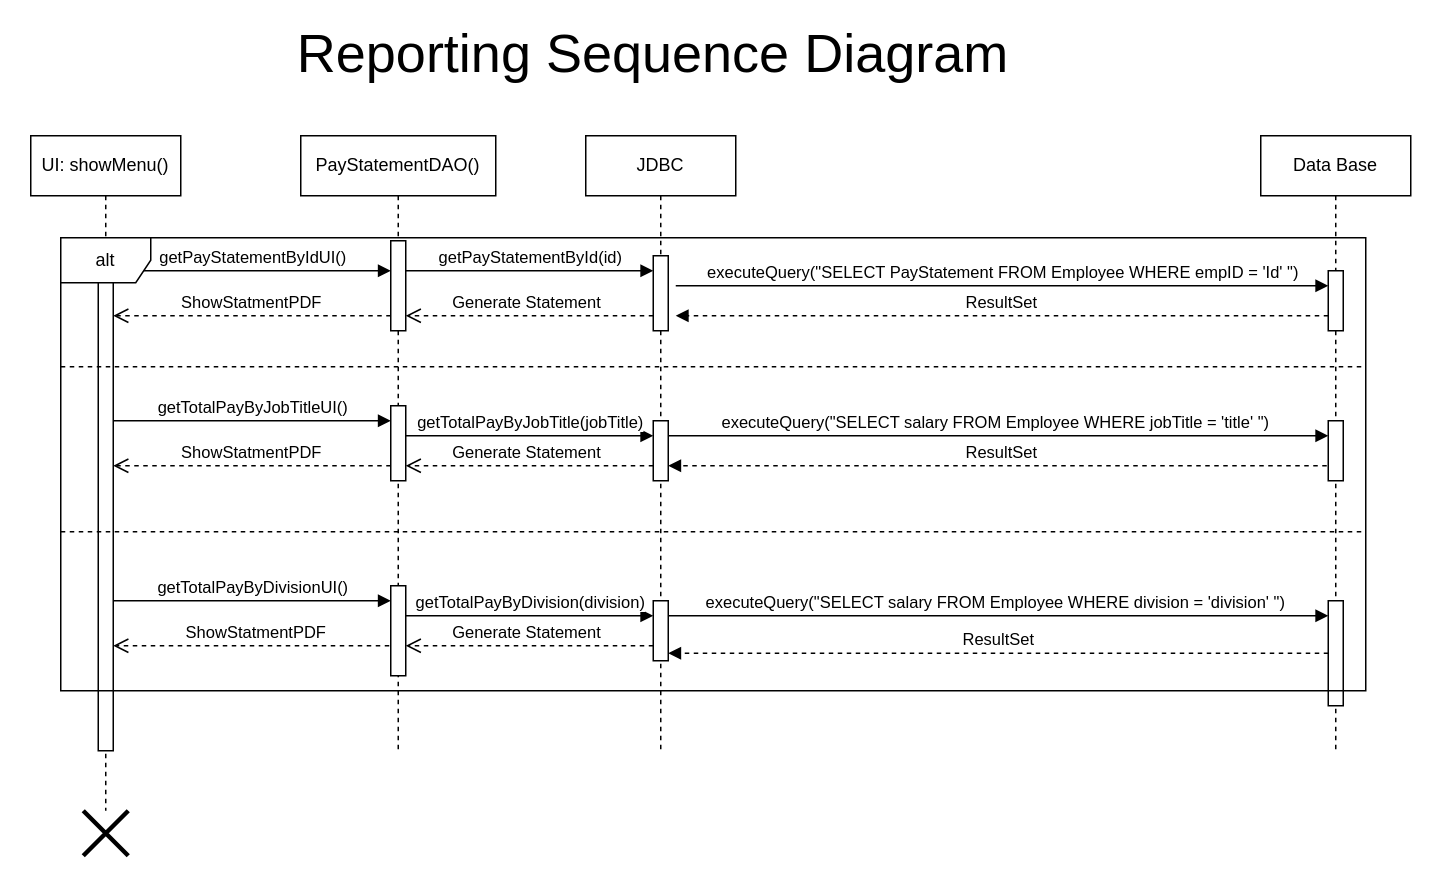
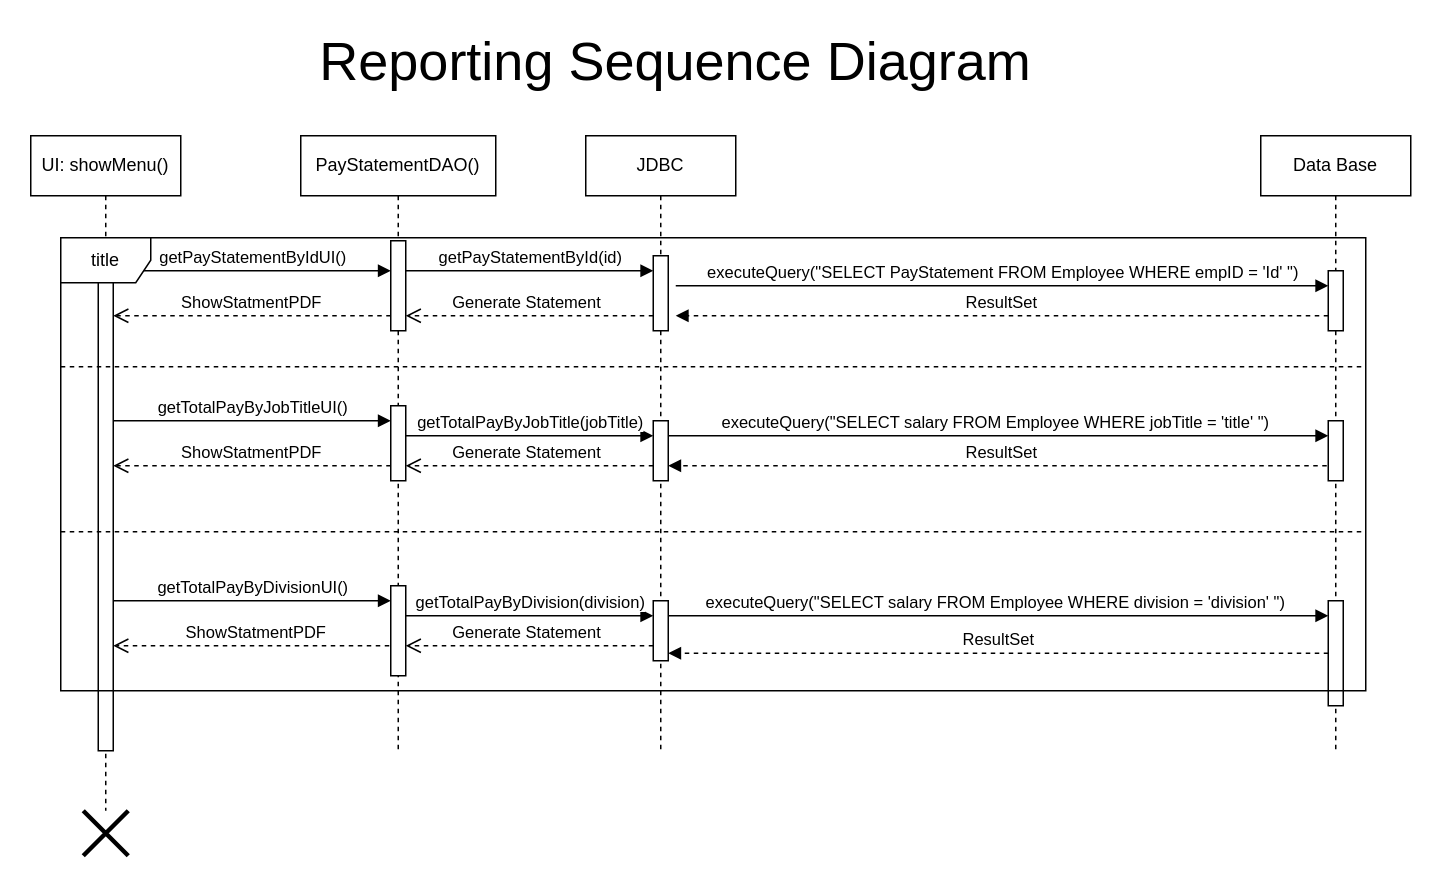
  <mxCell id="0" />
  <mxCell id="1" parent="0" />
  <mxCell id="2" value="ResultSet" style="html=1;verticalAlign=bottom;endArrow=block;curved=0;rounded=0;dashed=1;" edge="1" parent="1" target="16"><mxGeometry width="80" relative="1" as="geometry"><mxPoint x="890" y="310" as="sourcePoint" /><mxPoint x="450" y="310" as="targetPoint" /></mxGeometry></mxCell>
  <mxCell id="3" value="ShowStatmentPDF" style="html=1;verticalAlign=bottom;endArrow=open;dashed=1;endSize=8;curved=0;rounded=0;" edge="1" parent="1" target="8"><mxGeometry relative="1" as="geometry"><mxPoint x="265" y="430" as="sourcePoint" /><mxPoint x="80" y="430" as="targetPoint" /></mxGeometry></mxCell>
  <mxCell id="4" value="ResultSet" style="html=1;verticalAlign=bottom;endArrow=block;curved=0;rounded=0;dashed=1;" edge="1" parent="1" source="24" target="14"><mxGeometry width="80" relative="1" as="geometry"><mxPoint x="870" y="430" as="sourcePoint" /><mxPoint x="450" y="430" as="targetPoint" /></mxGeometry></mxCell>
  <mxCell id="5" value="executeQuery(&quot;SELECT salary FROM Employee WHERE division = 'division' &quot;)" style="html=1;verticalAlign=bottom;endArrow=block;curved=0;rounded=0;" edge="1" parent="1" target="24"><mxGeometry width="80" relative="1" as="geometry"><mxPoint x="440" y="410" as="sourcePoint" /><mxPoint x="980" y="410" as="targetPoint" /></mxGeometry></mxCell>
  <mxCell id="6" value="executeQuery(&quot;SELECT salary FROM Employee WHERE jobTitle = 'title' &quot;)" style="html=1;verticalAlign=bottom;endArrow=block;curved=0;rounded=0;" edge="1" parent="1" target="23"><mxGeometry width="80" relative="1" as="geometry"><mxPoint x="440" y="290" as="sourcePoint" /><mxPoint x="990" y="290" as="targetPoint" /></mxGeometry></mxCell>
  <mxCell id="7" value="UI: showMenu()" style="shape=umlLifeline;perimeter=lifelinePerimeter;whiteSpace=wrap;html=1;container=0;dropTarget=0;collapsible=0;recursiveResize=0;outlineConnect=0;portConstraint=eastwest;newEdgeStyle={&quot;edgeStyle&quot;:&quot;elbowEdgeStyle&quot;,&quot;elbow&quot;:&quot;vertical&quot;,&quot;curved&quot;:0,&quot;rounded&quot;:0};" parent="1" vertex="1"><mxGeometry x="20" y="90" width="100" height="450" as="geometry" /></mxCell>
  <mxCell id="8" value="" style="html=1;points=[];perimeter=orthogonalPerimeter;outlineConnect=0;targetShapes=umlLifeline;portConstraint=eastwest;newEdgeStyle={&quot;edgeStyle&quot;:&quot;elbowEdgeStyle&quot;,&quot;elbow&quot;:&quot;vertical&quot;,&quot;curved&quot;:0,&quot;rounded&quot;:0};" parent="7" vertex="1"><mxGeometry x="45" y="70" width="10" height="340" as="geometry" /></mxCell>
  <mxCell id="9" value="PayStatementDAO()" style="shape=umlLifeline;perimeter=lifelinePerimeter;whiteSpace=wrap;html=1;container=0;dropTarget=0;collapsible=0;recursiveResize=0;outlineConnect=0;portConstraint=eastwest;newEdgeStyle={&quot;edgeStyle&quot;:&quot;elbowEdgeStyle&quot;,&quot;elbow&quot;:&quot;vertical&quot;,&quot;curved&quot;:0,&quot;rounded&quot;:0};" parent="1" vertex="1"><mxGeometry x="200" y="90" width="130" height="410" as="geometry" /></mxCell>
  <mxCell id="10" value="" style="html=1;points=[];perimeter=orthogonalPerimeter;outlineConnect=0;targetShapes=umlLifeline;portConstraint=eastwest;newEdgeStyle={&quot;edgeStyle&quot;:&quot;elbowEdgeStyle&quot;,&quot;elbow&quot;:&quot;vertical&quot;,&quot;curved&quot;:0,&quot;rounded&quot;:0};" parent="9" vertex="1"><mxGeometry x="60" y="70" width="10" height="60" as="geometry" /></mxCell>
  <mxCell id="11" value="" style="html=1;points=[];perimeter=orthogonalPerimeter;outlineConnect=0;targetShapes=umlLifeline;portConstraint=eastwest;newEdgeStyle={&quot;edgeStyle&quot;:&quot;elbowEdgeStyle&quot;,&quot;elbow&quot;:&quot;vertical&quot;,&quot;curved&quot;:0,&quot;rounded&quot;:0};" vertex="1" parent="9"><mxGeometry x="60" y="180" width="10" height="50" as="geometry" /></mxCell>
  <mxCell id="12" value="" style="html=1;points=[];perimeter=orthogonalPerimeter;outlineConnect=0;targetShapes=umlLifeline;portConstraint=eastwest;newEdgeStyle={&quot;edgeStyle&quot;:&quot;elbowEdgeStyle&quot;,&quot;elbow&quot;:&quot;vertical&quot;,&quot;curved&quot;:0,&quot;rounded&quot;:0};" vertex="1" parent="9"><mxGeometry x="60" y="300" width="10" height="60" as="geometry" /></mxCell>
  <mxCell id="13" value="JDBC" style="shape=umlLifeline;perimeter=lifelinePerimeter;whiteSpace=wrap;html=1;container=0;dropTarget=0;collapsible=0;recursiveResize=0;outlineConnect=0;portConstraint=eastwest;newEdgeStyle={&quot;edgeStyle&quot;:&quot;elbowEdgeStyle&quot;,&quot;elbow&quot;:&quot;vertical&quot;,&quot;curved&quot;:0,&quot;rounded&quot;:0};" parent="1" vertex="1"><mxGeometry x="390" y="90" width="100" height="410" as="geometry" /></mxCell>
  <mxCell id="14" value="" style="html=1;points=[];perimeter=orthogonalPerimeter;outlineConnect=0;targetShapes=umlLifeline;portConstraint=eastwest;newEdgeStyle={&quot;edgeStyle&quot;:&quot;elbowEdgeStyle&quot;,&quot;elbow&quot;:&quot;vertical&quot;,&quot;curved&quot;:0,&quot;rounded&quot;:0};" vertex="1" parent="13"><mxGeometry x="45" y="310" width="10" height="40" as="geometry" /></mxCell>
  <mxCell id="15" value="" style="html=1;points=[];perimeter=orthogonalPerimeter;outlineConnect=0;targetShapes=umlLifeline;portConstraint=eastwest;newEdgeStyle={&quot;edgeStyle&quot;:&quot;elbowEdgeStyle&quot;,&quot;elbow&quot;:&quot;vertical&quot;,&quot;curved&quot;:0,&quot;rounded&quot;:0};" parent="13" vertex="1"><mxGeometry x="45" y="80" width="10" height="50" as="geometry" /></mxCell>
  <mxCell id="16" value="" style="html=1;points=[];perimeter=orthogonalPerimeter;outlineConnect=0;targetShapes=umlLifeline;portConstraint=eastwest;newEdgeStyle={&quot;edgeStyle&quot;:&quot;elbowEdgeStyle&quot;,&quot;elbow&quot;:&quot;vertical&quot;,&quot;curved&quot;:0,&quot;rounded&quot;:0};" vertex="1" parent="13"><mxGeometry x="45" y="190" width="10" height="40" as="geometry" /></mxCell>
  <mxCell id="17" value="getPayStatementByIdUI()" style="html=1;verticalAlign=bottom;endArrow=block;edgeStyle=elbowEdgeStyle;elbow=vertical;curved=0;rounded=0;" parent="1" edge="1"><mxGeometry relative="1" as="geometry"><mxPoint x="75" y="180" as="sourcePoint" /><Array as="points"><mxPoint x="200" y="180" /></Array><mxPoint x="260" y="180" as="targetPoint" /><mxPoint as="offset" /></mxGeometry></mxCell>
  <mxCell id="18" value="getTotalPayByJobTitleUI()" style="html=1;verticalAlign=bottom;endArrow=block;edgeStyle=elbowEdgeStyle;elbow=vertical;curved=0;rounded=0;" parent="1" edge="1"><mxGeometry relative="1" as="geometry"><mxPoint x="75" y="280" as="sourcePoint" /><Array as="points"><mxPoint x="205" y="280" /></Array><mxPoint x="260" y="280" as="targetPoint" /><mxPoint as="offset" /></mxGeometry></mxCell>
  <mxCell id="19" value="getPayStatementById(id)" style="html=1;verticalAlign=bottom;endArrow=block;edgeStyle=elbowEdgeStyle;elbow=vertical;curved=0;rounded=0;" parent="1" edge="1"><mxGeometry relative="1" as="geometry"><mxPoint x="270" y="180" as="sourcePoint" /><Array as="points"><mxPoint x="345" y="180" /></Array><mxPoint x="435" y="180" as="targetPoint" /><mxPoint as="offset" /></mxGeometry></mxCell>
  <mxCell id="20" value="getTotalPayByJobTitle(jobTitle)" style="html=1;verticalAlign=bottom;endArrow=block;edgeStyle=elbowEdgeStyle;elbow=vertical;curved=0;rounded=0;" parent="1" edge="1"><mxGeometry relative="1" as="geometry"><mxPoint x="270" y="290" as="sourcePoint" /><Array as="points"><mxPoint x="350" y="290" /></Array><mxPoint x="435" y="290" as="targetPoint" /><mxPoint as="offset" /></mxGeometry></mxCell>
  <mxCell id="21" value="Data Base" style="shape=umlLifeline;perimeter=lifelinePerimeter;whiteSpace=wrap;html=1;container=0;dropTarget=0;collapsible=0;recursiveResize=0;outlineConnect=0;portConstraint=eastwest;newEdgeStyle={&quot;edgeStyle&quot;:&quot;elbowEdgeStyle&quot;,&quot;elbow&quot;:&quot;vertical&quot;,&quot;curved&quot;:0,&quot;rounded&quot;:0};size=40;" parent="1" vertex="1"><mxGeometry x="840" y="90" width="100" height="410" as="geometry" /></mxCell>
  <mxCell id="22" value="" style="html=1;points=[];perimeter=orthogonalPerimeter;outlineConnect=0;targetShapes=umlLifeline;portConstraint=eastwest;newEdgeStyle={&quot;edgeStyle&quot;:&quot;elbowEdgeStyle&quot;,&quot;elbow&quot;:&quot;vertical&quot;,&quot;curved&quot;:0,&quot;rounded&quot;:0};" parent="21" vertex="1"><mxGeometry x="45" y="90" width="10" height="40" as="geometry" /></mxCell>
  <mxCell id="23" value="" style="html=1;points=[];perimeter=orthogonalPerimeter;outlineConnect=0;targetShapes=umlLifeline;portConstraint=eastwest;newEdgeStyle={&quot;edgeStyle&quot;:&quot;elbowEdgeStyle&quot;,&quot;elbow&quot;:&quot;vertical&quot;,&quot;curved&quot;:0,&quot;rounded&quot;:0};" vertex="1" parent="21"><mxGeometry x="45" y="190" width="10" height="40" as="geometry" /></mxCell>
  <mxCell id="24" value="" style="html=1;points=[];perimeter=orthogonalPerimeter;outlineConnect=0;targetShapes=umlLifeline;portConstraint=eastwest;newEdgeStyle={&quot;edgeStyle&quot;:&quot;elbowEdgeStyle&quot;,&quot;elbow&quot;:&quot;vertical&quot;,&quot;curved&quot;:0,&quot;rounded&quot;:0};" vertex="1" parent="21"><mxGeometry x="45" y="310" width="10" height="70" as="geometry" /></mxCell>
  <mxCell id="25" value="executeQuery(&quot;SELECT PayStatement FROM Employee WHERE empID = 'Id' &quot;)" style="html=1;verticalAlign=bottom;endArrow=block;curved=0;rounded=0;" edge="1" parent="1" target="22"><mxGeometry width="80" relative="1" as="geometry"><mxPoint x="450" y="190" as="sourcePoint" /><mxPoint x="990" y="190" as="targetPoint" /></mxGeometry></mxCell>
  <mxCell id="26" value="ResultSet" style="html=1;verticalAlign=bottom;endArrow=block;curved=0;rounded=0;entryX=1.5;entryY=0.8;entryDx=0;entryDy=0;entryPerimeter=0;dashed=1;" edge="1" parent="1" source="22" target="15"><mxGeometry width="80" relative="1" as="geometry"><mxPoint x="985" y="210" as="sourcePoint" /><mxPoint x="450" y="210" as="targetPoint" /></mxGeometry></mxCell>
  <mxCell id="27" value="Generate Statement&amp;nbsp;" style="html=1;verticalAlign=bottom;endArrow=open;dashed=1;endSize=8;curved=0;rounded=0;" edge="1" parent="1"><mxGeometry relative="1" as="geometry"><mxPoint x="435" y="210" as="sourcePoint" /><mxPoint x="270" y="210" as="targetPoint" /></mxGeometry></mxCell>
  <mxCell id="28" value="ShowStatmentPDF" style="html=1;verticalAlign=bottom;endArrow=open;dashed=1;endSize=8;curved=0;rounded=0;" edge="1" parent="1" target="8"><mxGeometry relative="1" as="geometry"><mxPoint x="260" y="210" as="sourcePoint" /><mxPoint x="80" y="210" as="targetPoint" /></mxGeometry></mxCell>
  <mxCell id="29" value="getTotalPayByDivision(division)" style="html=1;verticalAlign=bottom;endArrow=block;edgeStyle=elbowEdgeStyle;elbow=vertical;curved=0;rounded=0;" edge="1" parent="1"><mxGeometry relative="1" as="geometry"><mxPoint x="270" y="410" as="sourcePoint" /><Array as="points"><mxPoint x="345" y="410" /></Array><mxPoint x="435" y="410" as="targetPoint" /><mxPoint as="offset" /></mxGeometry></mxCell>
  <mxCell id="30" value="getTotalPayByDivisionUI()" style="html=1;verticalAlign=bottom;endArrow=block;edgeStyle=elbowEdgeStyle;elbow=vertical;curved=0;rounded=0;" edge="1" parent="1"><mxGeometry relative="1" as="geometry"><mxPoint x="75" y="400" as="sourcePoint" /><Array as="points"><mxPoint x="200" y="400" /></Array><mxPoint x="260" y="400" as="targetPoint" /><mxPoint as="offset" /></mxGeometry></mxCell>
  <mxCell id="31" value="" style="line;strokeWidth=1;fillColor=none;align=left;verticalAlign=middle;spacingTop=-1;spacingLeft=3;spacingRight=3;rotatable=0;labelPosition=right;points=[];portConstraint=eastwest;strokeColor=inherit;dashed=1;" vertex="1" parent="1"><mxGeometry x="40" y="240" width="870" height="8" as="geometry" /></mxCell>
  <mxCell id="32" value="Generate Statement&amp;nbsp;" style="html=1;verticalAlign=bottom;endArrow=open;dashed=1;endSize=8;curved=0;rounded=0;" edge="1" parent="1"><mxGeometry relative="1" as="geometry"><mxPoint x="435" y="310" as="sourcePoint" /><mxPoint x="270" y="310" as="targetPoint" /></mxGeometry></mxCell>
  <mxCell id="33" value="ShowStatmentPDF" style="html=1;verticalAlign=bottom;endArrow=open;dashed=1;endSize=8;curved=0;rounded=0;" edge="1" parent="1" target="8"><mxGeometry relative="1" as="geometry"><mxPoint x="260" y="310" as="sourcePoint" /><mxPoint x="80" y="310" as="targetPoint" /></mxGeometry></mxCell>
  <mxCell id="34" value="" style="line;strokeWidth=1;fillColor=none;align=left;verticalAlign=middle;spacingTop=-1;spacingLeft=3;spacingRight=3;rotatable=0;labelPosition=right;points=[];portConstraint=eastwest;strokeColor=inherit;dashed=1;" vertex="1" parent="1"><mxGeometry x="40" y="350" width="870" height="8" as="geometry" /></mxCell>
  <mxCell id="35" value="Generate Statement&amp;nbsp;" style="html=1;verticalAlign=bottom;endArrow=open;dashed=1;endSize=8;curved=0;rounded=0;" edge="1" parent="1"><mxGeometry relative="1" as="geometry"><mxPoint x="435" y="430" as="sourcePoint" /><mxPoint x="270" y="430" as="targetPoint" /></mxGeometry></mxCell>
- <mxCell id="36" value="alt" style="shape=umlFrame;whiteSpace=wrap;html=1;pointerEvents=0;" vertex="1" parent="1"><mxGeometry x="40" y="158" width="870" height="302" as="geometry" /></mxCell>
+ <mxCell id="36" value="title" style="shape=umlFrame;whiteSpace=wrap;html=1;pointerEvents=0;" vertex="1" parent="1"><mxGeometry x="40" y="158" width="870" height="302" as="geometry" /></mxCell>
  <mxCell id="37" value="" style="shape=umlDestroy;whiteSpace=wrap;html=1;strokeWidth=3;targetShapes=umlLifeline;" vertex="1" parent="1"><mxGeometry x="55" y="540" width="30" height="30" as="geometry" /></mxCell>
- <mxCell id="38" value="&lt;font style=&quot;font-size: 36px;&quot;&gt;Reporting Sequence Diagram&amp;nbsp;&lt;/font&gt;" style="text;html=1;align=center;verticalAlign=middle;whiteSpace=wrap;rounded=0;" vertex="1" parent="1"><mxGeometry x="160" y="20" width="560" height="30" as="geometry" /></mxCell>
+ <mxCell id="38" value="&lt;font style=&quot;font-size: 36px;&quot;&gt;Reporting Sequence Diagram&amp;nbsp;&lt;/font&gt;" style="text;html=1;align=center;verticalAlign=middle;whiteSpace=wrap;rounded=0;" vertex="1" parent="1"><mxGeometry x="175" y="25" width="560" height="30" as="geometry" /></mxCell>
